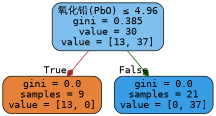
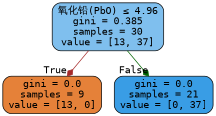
  digraph {
    fontname="DejaVu Sans Mono"
    node [color=black fontname="DejaVu Sans Mono" shape=box style="filled, rounded"]
    edge [fontname="DejaVu Sans Mono" labeldistance=2.5 arrowhead=diamond]
-   n1 [fillcolor="#7fbfee" label=<氧化铅(PbO) &le; 4.96<br/>gini = 0.385<br/>value = 30<br/>value = [13, 37]>]
+   n1 [fillcolor="#7fbfee" label=<氧化铅(PbO) &le; 4.96<br/>gini = 0.385<br/>samples = 30<br/>value = [13, 37]>]
    n2 [fillcolor="#e58139" label=<gini = 0.0<br/>samples = 9<br/>value = [13, 0]>]
    n3 [fillcolor="#399de5" label=<gini = 0.0<br/>samples = 21<br/>value = [0, 37]>]
    n1 -> n2 [headlabel=True labelangle=45 color=brown]
    n1 -> n3 [headlabel=False labelangle=-45 color=darkgreen]
  }
